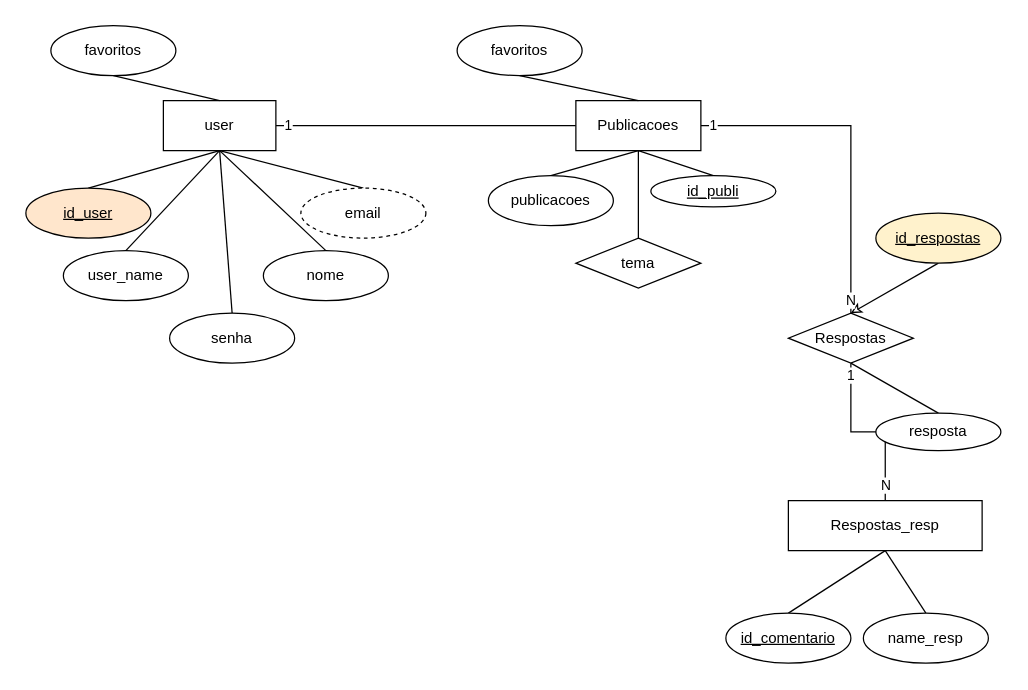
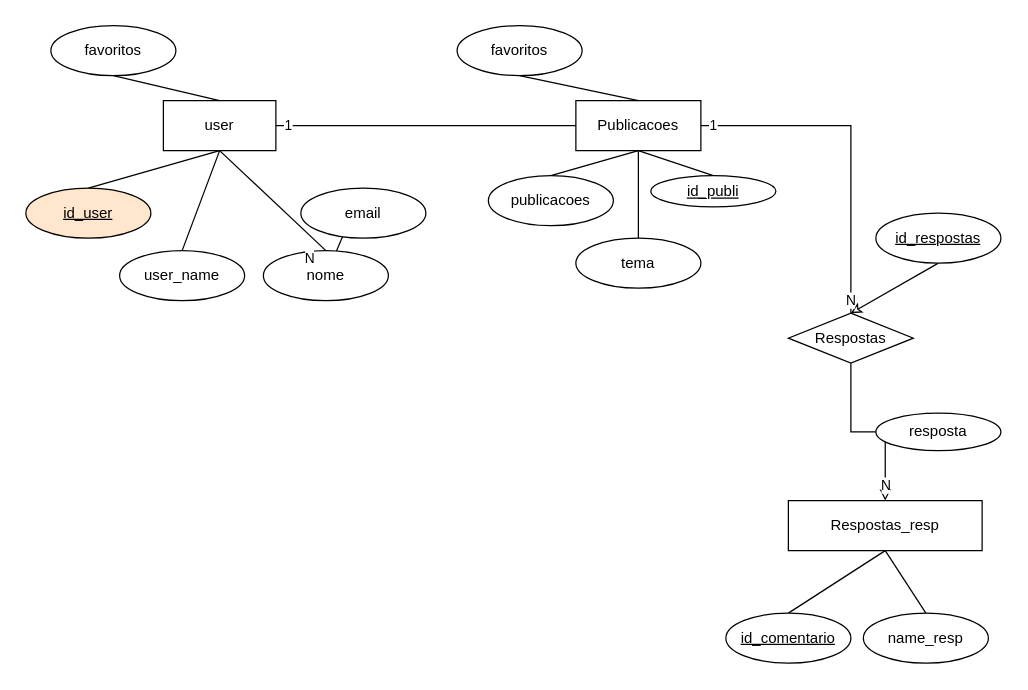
  <mxCell id="0" />
  <mxCell id="1" parent="0" />
  <mxCell id="2" style="rounded=0;orthogonalLoop=1;jettySize=auto;html=1;exitX=0.5;exitY=0;exitDx=0;exitDy=0;entryX=0.5;entryY=1;entryDx=0;entryDy=0;endArrow=none;endFill=0;" parent="1" source="33" target="4" edge="1"><mxGeometry relative="1" as="geometry"><mxPoint x="80" y="150" as="sourcePoint" /></mxGeometry></mxCell>
  <mxCell id="3" value="1" style="edgeStyle=none;rounded=0;orthogonalLoop=1;jettySize=auto;html=1;exitX=1;exitY=0.5;exitDx=0;exitDy=0;entryX=0;entryY=0.5;entryDx=0;entryDy=0;endArrow=none;endFill=0;" parent="1" source="4" target="14" edge="1"><mxGeometry x="-0.917" relative="1" as="geometry"><mxPoint as="offset" /></mxGeometry></mxCell>
  <mxCell id="4" value="user" style="whiteSpace=wrap;html=1;align=center;" parent="1" vertex="1"><mxGeometry x="130" y="80" width="90" height="40" as="geometry" /></mxCell>
  <mxCell id="5" style="edgeStyle=none;rounded=0;orthogonalLoop=1;jettySize=auto;html=1;exitX=0.5;exitY=0;exitDx=0;exitDy=0;endArrow=none;endFill=0;entryX=0.5;entryY=1;entryDx=0;entryDy=0;" parent="1" source="6" target="4" edge="1"><mxGeometry relative="1" as="geometry"><mxPoint x="220" y="170" as="targetPoint" /></mxGeometry></mxCell>
  <mxCell id="6" value="nome" style="ellipse;whiteSpace=wrap;html=1;align=center;" parent="1" vertex="1"><mxGeometry x="210" y="200" width="100" height="40" as="geometry" /></mxCell>
- <mxCell id="7" value="N" style="edgeStyle=none;rounded=0;orthogonalLoop=1;jettySize=auto;html=1;exitX=0.5;exitY=0;exitDx=0;exitDy=0;endArrow=none;endFill=0;entryX=0.5;entryY=1;entryDx=0;entryDy=0;" parent="1" source="8" target="4" edge="1"><mxGeometry x="-1" y="-187" relative="1" as="geometry"><mxPoint x="190" y="120" as="targetPoint" /><mxPoint x="129" y="130" as="offset" /></mxGeometry></mxCell>
- <mxCell id="8" value="email&lt;br&gt;" style="ellipse;whiteSpace=wrap;html=1;align=center;dashed=1;" parent="1" vertex="1"><mxGeometry x="240" y="150" width="100" height="40" as="geometry" /></mxCell>
- <mxCell id="9" style="edgeStyle=none;rounded=0;orthogonalLoop=1;jettySize=auto;html=1;exitX=0.5;exitY=0;exitDx=0;exitDy=0;endArrow=none;endFill=0;entryX=0.5;entryY=1;entryDx=0;entryDy=0;" parent="1" source="10" target="4" edge="1"><mxGeometry relative="1" as="geometry"><mxPoint x="190" y="160" as="targetPoint" /></mxGeometry></mxCell>
- <mxCell id="10" value="senha" style="ellipse;whiteSpace=wrap;html=1;align=center;" parent="1" vertex="1"><mxGeometry x="135" y="250" width="100" height="40" as="geometry" /></mxCell>
+ <mxCell id="7" value="N" style="edgeStyle=none;rounded=0;orthogonalLoop=1;jettySize=auto;html=1;exitX=0.5;exitY=0;exitDx=0;exitDy=0;endArrow=none;endFill=0;" parent="1" source="8" target="6" edge="1"><mxGeometry x="-1" y="-187" relative="1" as="geometry"><mxPoint x="190" y="120" as="targetPoint" /><mxPoint x="129" y="130" as="offset" /></mxGeometry></mxCell>
+ <mxCell id="8" value="email&lt;br&gt;" style="ellipse;whiteSpace=wrap;html=1;align=center;" parent="1" vertex="1"><mxGeometry x="240" y="150" width="100" height="40" as="geometry" /></mxCell>
  <mxCell id="11" style="edgeStyle=none;rounded=0;orthogonalLoop=1;jettySize=auto;html=1;exitX=0.5;exitY=0;exitDx=0;exitDy=0;endArrow=none;endFill=0;entryX=0.5;entryY=1;entryDx=0;entryDy=0;" parent="1" source="12" target="4" edge="1"><mxGeometry relative="1" as="geometry"><mxPoint x="160" y="160" as="targetPoint" /></mxGeometry></mxCell>
- <mxCell id="12" value="user_name" style="ellipse;whiteSpace=wrap;html=1;align=center;" parent="1" vertex="1"><mxGeometry x="50" y="200" width="100" height="40" as="geometry" /></mxCell>
+ <mxCell id="12" value="user_name" style="ellipse;whiteSpace=wrap;html=1;align=center;" parent="1" vertex="1"><mxGeometry x="95" y="200" width="100" height="40" as="geometry" /></mxCell>
  <mxCell id="13" value="1" style="edgeStyle=orthogonalEdgeStyle;rounded=0;orthogonalLoop=1;jettySize=auto;html=1;exitX=1;exitY=0.5;exitDx=0;exitDy=0;entryX=0.5;entryY=0;entryDx=0;entryDy=0;endArrow=none;endFill=0;" parent="1" source="14" target="21" edge="1"><mxGeometry x="-0.926" relative="1" as="geometry"><mxPoint as="offset" /></mxGeometry></mxCell>
  <mxCell id="14" value="Publicacoes" style="whiteSpace=wrap;html=1;align=center;" parent="1" vertex="1"><mxGeometry x="460" y="80" width="100" height="40" as="geometry" /></mxCell>
  <mxCell id="15" style="edgeStyle=none;rounded=0;orthogonalLoop=1;jettySize=auto;html=1;exitX=0.5;exitY=0;exitDx=0;exitDy=0;entryX=0.5;entryY=1;entryDx=0;entryDy=0;endArrow=none;endFill=0;" parent="1" source="16" target="14" edge="1"><mxGeometry relative="1" as="geometry" /></mxCell>
  <mxCell id="16" value="publicacoes" style="ellipse;whiteSpace=wrap;html=1;align=center;" parent="1" vertex="1"><mxGeometry x="390" y="140" width="100" height="40" as="geometry" /></mxCell>
  <mxCell id="17" style="edgeStyle=none;rounded=0;orthogonalLoop=1;jettySize=auto;html=1;exitX=0.5;exitY=0;exitDx=0;exitDy=0;entryX=0.5;entryY=1;entryDx=0;entryDy=0;endArrow=none;endFill=0;" parent="1" source="34" target="14" edge="1"><mxGeometry relative="1" as="geometry"><mxPoint x="580" y="140" as="sourcePoint" /></mxGeometry></mxCell>
  <mxCell id="18" style="edgeStyle=none;rounded=0;orthogonalLoop=1;jettySize=auto;html=1;exitX=0.5;exitY=0;exitDx=0;exitDy=0;endArrow=none;endFill=0;entryX=0.5;entryY=1;entryDx=0;entryDy=0;" parent="1" source="19" target="14" edge="1"><mxGeometry relative="1" as="geometry"><mxPoint x="520" y="150" as="targetPoint" /></mxGeometry></mxCell>
- <mxCell id="19" value="tema" style="rhombus;whiteSpace=wrap;html=1;align=center;" parent="1" vertex="1"><mxGeometry x="460" y="190" width="100" height="40" as="geometry" /></mxCell>
- <mxCell id="20" value="N" style="edgeStyle=orthogonalEdgeStyle;rounded=0;orthogonalLoop=1;jettySize=auto;html=1;exitX=0.5;exitY=1;exitDx=0;exitDy=0;entryX=0.5;entryY=0;entryDx=0;entryDy=0;endArrow=none;endFill=0;" parent="1" source="21" target="25" edge="1"><mxGeometry x="0.818" relative="1" as="geometry"><mxPoint as="offset" /></mxGeometry></mxCell>
+ <mxCell id="19" value="tema" style="ellipse;whiteSpace=wrap;html=1;align=center;" parent="1" vertex="1"><mxGeometry x="460" y="190" width="100" height="40" as="geometry" /></mxCell>
+ <mxCell id="20" value="N" style="edgeStyle=orthogonalEdgeStyle;rounded=0;orthogonalLoop=1;jettySize=auto;html=1;exitX=0.5;exitY=1;exitDx=0;exitDy=0;entryX=0.5;entryY=0;entryDx=0;entryDy=0;endArrow=classic;endFill=0;" parent="1" source="21" target="25" edge="1"><mxGeometry x="0.818" relative="1" as="geometry"><mxPoint as="offset" /></mxGeometry></mxCell>
  <mxCell id="21" value="Respostas&lt;br&gt;" style="rhombus;whiteSpace=wrap;html=1;align=center;" parent="1" vertex="1"><mxGeometry x="630" y="250" width="100" height="40" as="geometry" /></mxCell>
- <mxCell id="22" value="1" style="edgeStyle=none;rounded=0;orthogonalLoop=1;jettySize=auto;html=1;exitX=0.5;exitY=0;exitDx=0;exitDy=0;entryX=0.5;entryY=1;entryDx=0;entryDy=0;endArrow=none;endFill=0;" parent="1" source="23" target="21" edge="1"><mxGeometry x="0.877" y="9" relative="1" as="geometry"><mxPoint as="offset" /></mxGeometry></mxCell>
  <mxCell id="23" value="resposta" style="ellipse;whiteSpace=wrap;html=1;align=center;" parent="1" vertex="1"><mxGeometry x="700" y="330" width="100" height="30" as="geometry" /></mxCell>
  <mxCell id="24" value="N" style="edgeStyle=none;rounded=0;orthogonalLoop=1;jettySize=auto;html=1;exitX=0.5;exitY=1;exitDx=0;exitDy=0;entryX=0.5;entryY=0;entryDx=0;entryDy=0;endArrow=classic;endFill=0;" parent="1" source="35" target="21" edge="1"><mxGeometry x="0.877" y="-9" relative="1" as="geometry"><mxPoint x="720" y="210" as="sourcePoint" /><mxPoint as="offset" /></mxGeometry></mxCell>
  <mxCell id="25" value="Respostas_resp" style="whiteSpace=wrap;html=1;align=center;" parent="1" vertex="1"><mxGeometry x="630" y="400" width="155" height="40" as="geometry" /></mxCell>
  <mxCell id="26" style="edgeStyle=none;rounded=0;orthogonalLoop=1;jettySize=auto;html=1;exitX=0.5;exitY=0;exitDx=0;exitDy=0;entryX=0.5;entryY=1;entryDx=0;entryDy=0;endArrow=none;endFill=0;" parent="1" source="36" target="25" edge="1"><mxGeometry relative="1" as="geometry"><mxPoint x="630" y="490" as="sourcePoint" /></mxGeometry></mxCell>
  <mxCell id="27" style="edgeStyle=none;rounded=0;orthogonalLoop=1;jettySize=auto;html=1;exitX=0.5;exitY=0;exitDx=0;exitDy=0;entryX=0.5;entryY=1;entryDx=0;entryDy=0;endArrow=none;endFill=0;" parent="1" source="28" target="25" edge="1"><mxGeometry relative="1" as="geometry" /></mxCell>
  <mxCell id="28" value="name_resp" style="ellipse;whiteSpace=wrap;html=1;align=center;" parent="1" vertex="1"><mxGeometry x="690" y="490" width="100" height="40" as="geometry" /></mxCell>
  <mxCell id="29" style="edgeStyle=none;rounded=0;orthogonalLoop=1;jettySize=auto;html=1;exitX=0.5;exitY=1;exitDx=0;exitDy=0;endArrow=none;endFill=0;entryX=0.5;entryY=0;entryDx=0;entryDy=0;" parent="1" source="30" target="4" edge="1"><mxGeometry relative="1" as="geometry"><mxPoint x="190" y="-30" as="targetPoint" /></mxGeometry></mxCell>
  <mxCell id="30" value="favoritos" style="ellipse;whiteSpace=wrap;html=1;align=center;" parent="1" vertex="1"><mxGeometry x="40" y="20" width="100" height="40" as="geometry" /></mxCell>
  <mxCell id="31" style="edgeStyle=none;rounded=0;orthogonalLoop=1;jettySize=auto;html=1;exitX=0.5;exitY=1;exitDx=0;exitDy=0;endArrow=none;endFill=0;entryX=0.5;entryY=0;entryDx=0;entryDy=0;" parent="1" source="32" target="14" edge="1"><mxGeometry relative="1" as="geometry"><mxPoint x="500" y="50" as="targetPoint" /></mxGeometry></mxCell>
  <mxCell id="32" value="favoritos" style="ellipse;whiteSpace=wrap;html=1;align=center;" parent="1" vertex="1"><mxGeometry x="365" y="20" width="100" height="40" as="geometry" /></mxCell>
  <mxCell id="33" value="id_user" style="ellipse;whiteSpace=wrap;html=1;align=center;fontStyle=4;fillColor=#ffe6cc;" parent="1" vertex="1"><mxGeometry x="20" y="150" width="100" height="40" as="geometry" /></mxCell>
  <mxCell id="34" value="id_publi" style="ellipse;whiteSpace=wrap;html=1;align=center;fontStyle=4;" parent="1" vertex="1"><mxGeometry x="520" y="140" width="100" height="25" as="geometry" /></mxCell>
- <mxCell id="35" value="id_respostas" style="ellipse;whiteSpace=wrap;html=1;align=center;fontStyle=4;fillColor=#fff2cc;" parent="1" vertex="1"><mxGeometry x="700" y="170" width="100" height="40" as="geometry" /></mxCell>
+ <mxCell id="35" value="id_respostas" style="ellipse;whiteSpace=wrap;html=1;align=center;fontStyle=4;" parent="1" vertex="1"><mxGeometry x="700" y="170" width="100" height="40" as="geometry" /></mxCell>
  <mxCell id="36" value="id_comentario" style="ellipse;whiteSpace=wrap;html=1;align=center;fontStyle=4;" parent="1" vertex="1"><mxGeometry x="580" y="490" width="100" height="40" as="geometry" /></mxCell>
